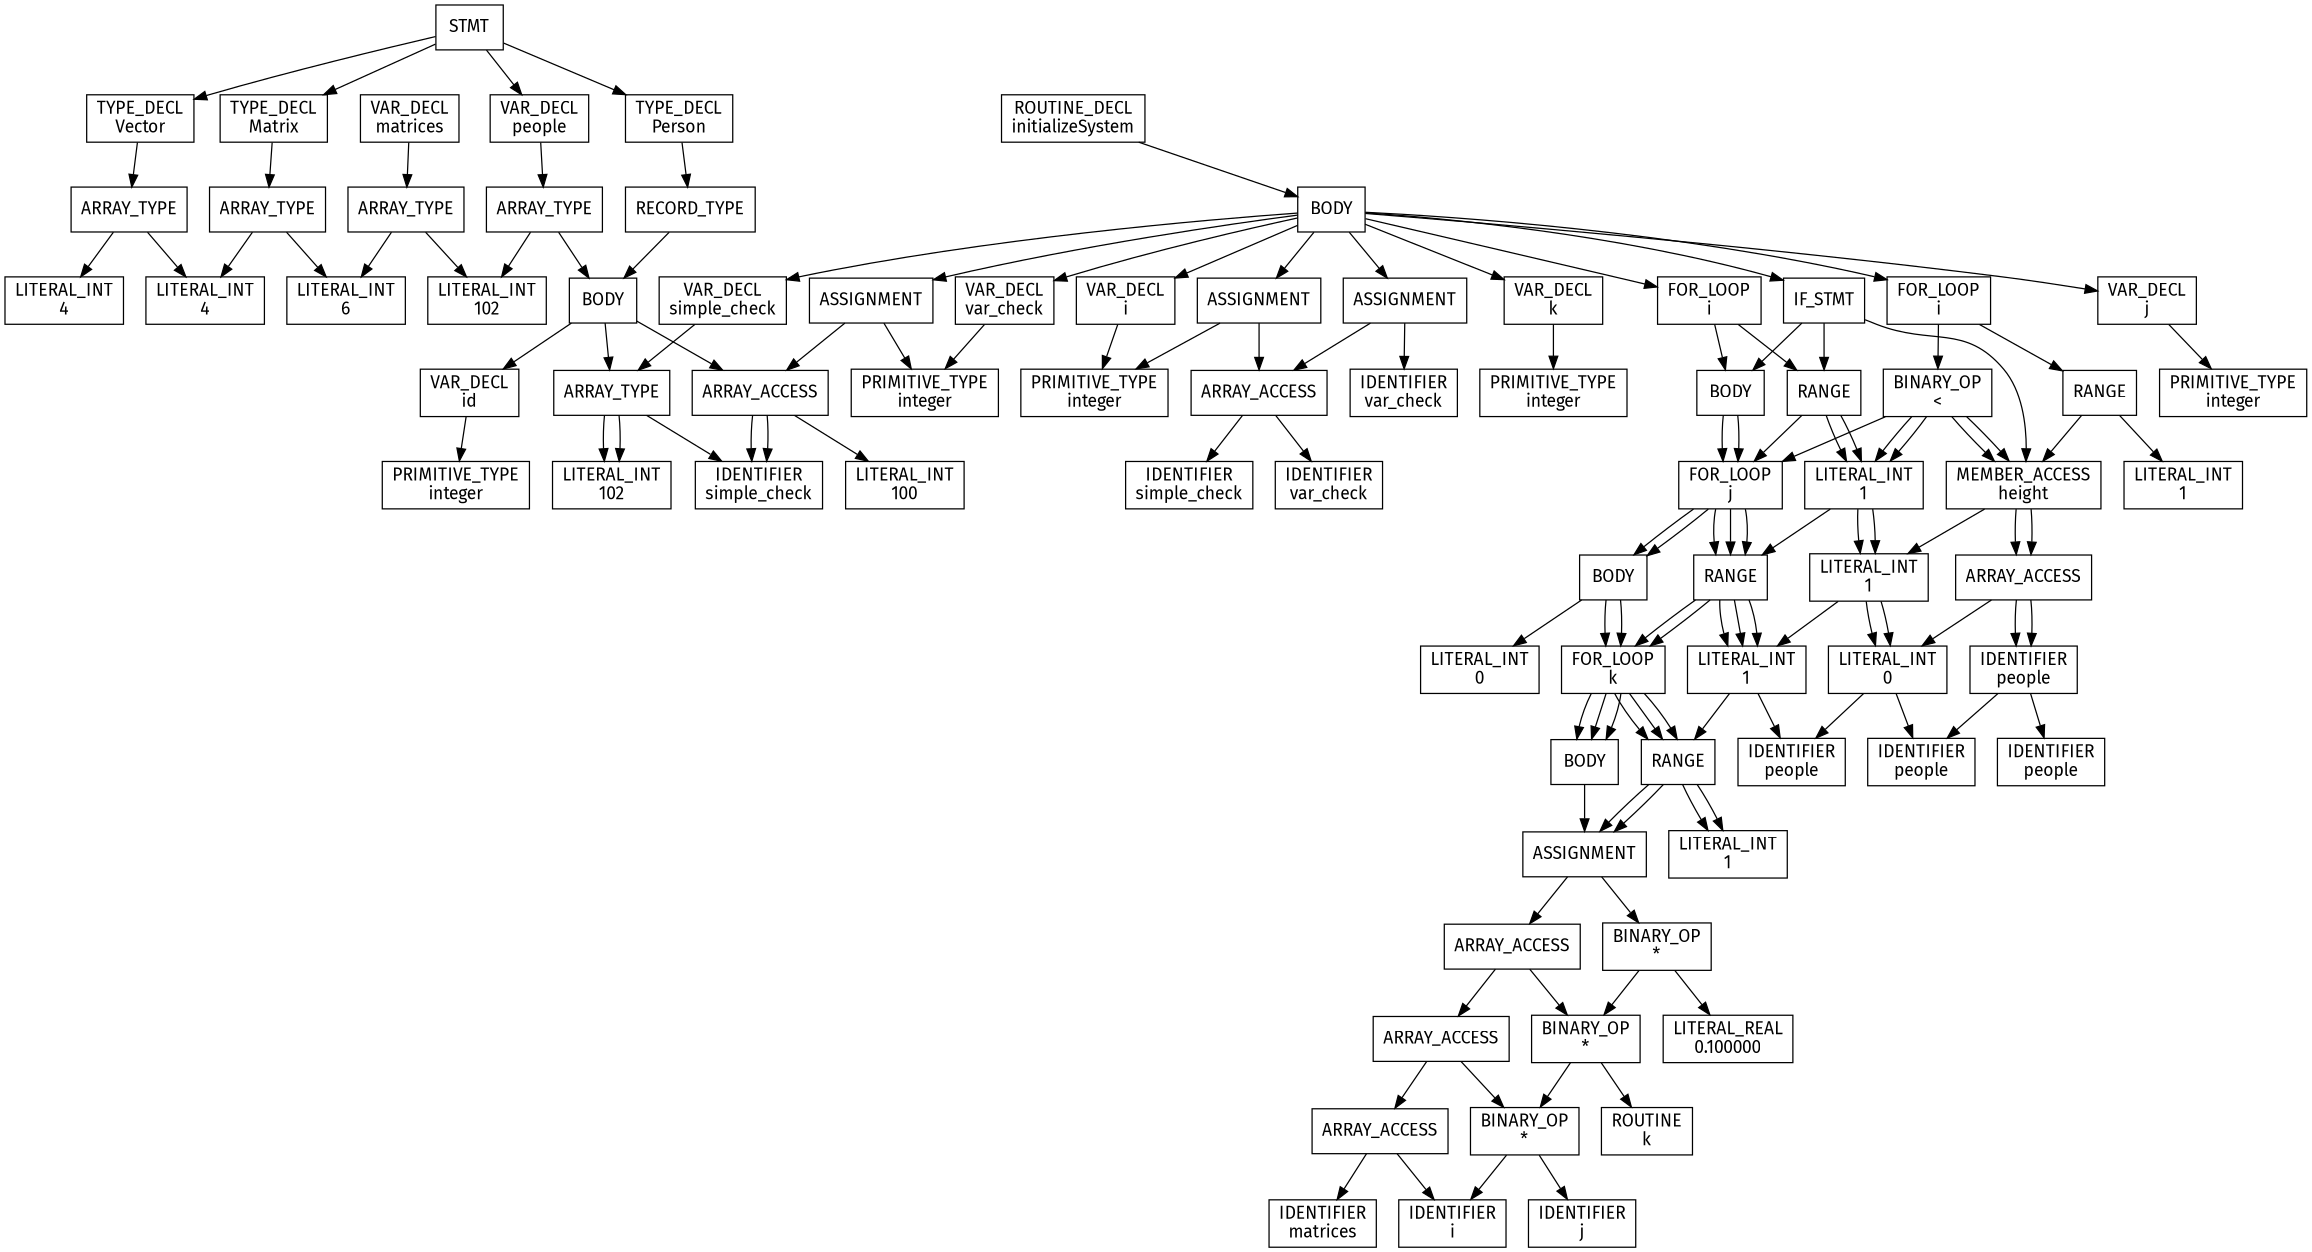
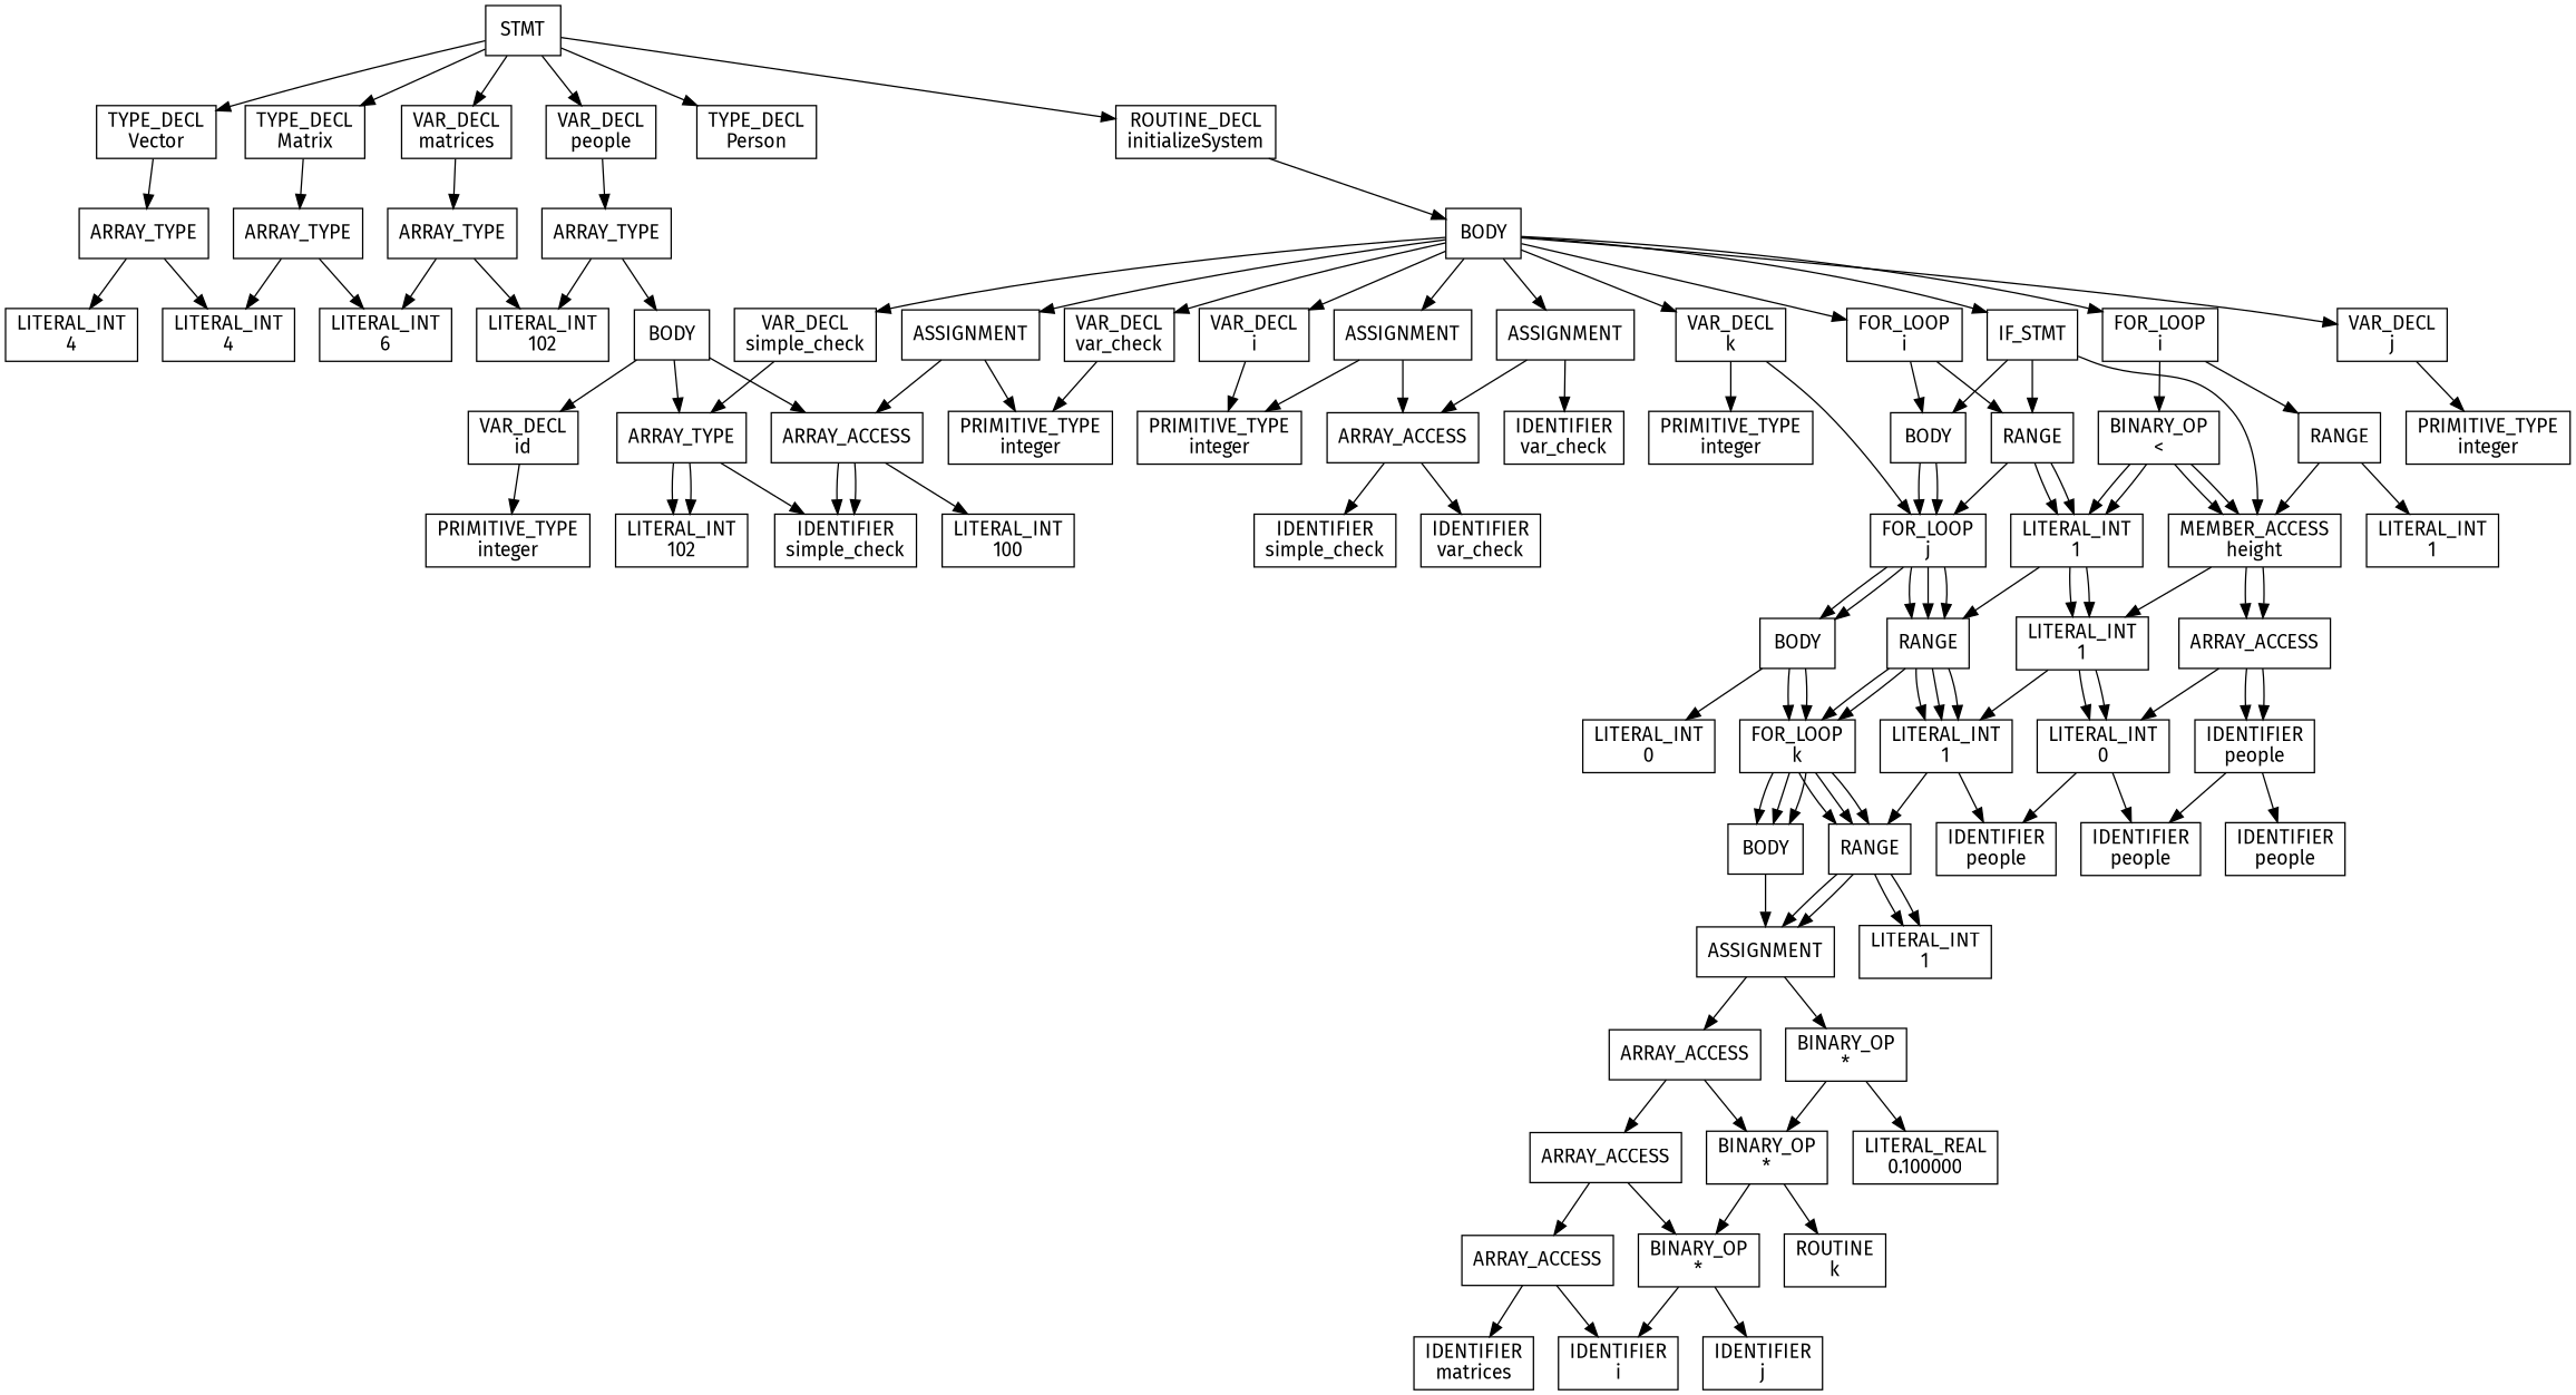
  digraph {
    fontname="Fira Sans"
    node [fontname="Fira Sans" shape=box]
    edge [fontname="Fira Sans"]
    n1 [label=STMT]
    n2 [label="TYPE_DECL\nVector"]
    n3 [label="TYPE_DECL\nMatrix"]
    n4 [label="VAR_DECL\nmatrices"]
    n5 [label="VAR_DECL\npeople"]
    n6 [label="TYPE_DECL\nPerson"]
    n7 [label="ROUTINE_DECL\ninitializeSystem"]
    n8 [label=ARRAY_TYPE]
    n9 [label=ARRAY_TYPE]
    n10 [label=ARRAY_TYPE]
    n11 [label=ARRAY_TYPE]
-   n12 [label=RECORD_TYPE]
    n13 [label=BODY]
    n14 [label="LITERAL_INT\n4"]
    n15 [label="LITERAL_INT\n4"]
    n16 [label="LITERAL_INT\n6"]
    n17 [label="LITERAL_INT\n102"]
    n18 [label=BODY]
    n19 [label="VAR_DECL\nid"]
    n20 [label=ARRAY_TYPE]
    n21 [label=ARRAY_ACCESS]
    n22 [label="PRIMITIVE_TYPE\ninteger"]
    n23 [label="LITERAL_INT\n102"]
    n24 [label="IDENTIFIER\nsimple_check"]
    n25 [label="LITERAL_INT\n100"]
    n26 [label="VAR_DECL\nsimple_check"]
    n27 [label=ASSIGNMENT]
    n28 [label="VAR_DECL\nvar_check"]
    n29 [label=ASSIGNMENT]
    n30 [label=ASSIGNMENT]
    n31 [label="VAR_DECL\ni"]
    n32 [label="VAR_DECL\nj"]
    n33 [label="VAR_DECL\nk"]
    n34 [label="FOR_LOOP\ni"]
    n35 [label=IF_STMT]
    n36 [label="FOR_LOOP\ni"]
    n37 [label="PRIMITIVE_TYPE\ninteger"]
    n38 [label="IDENTIFIER\nvar_check"]
    n39 [label=ARRAY_ACCESS]
    n40 [label="PRIMITIVE_TYPE\ninteger"]
    n41 [label="PRIMITIVE_TYPE\ninteger"]
    n42 [label="PRIMITIVE_TYPE\ninteger"]
    n43 [label=RANGE]
    n44 [label="BINARY_OP\n<"]
    n45 [label="MEMBER_ACCESS\nheight"]
    n46 [label=RANGE]
    n47 [label=BODY]
    n48 [label="IDENTIFIER\nsimple_check"]
    n49 [label="IDENTIFIER\nvar_check"]
    n50 [label="LITERAL_INT\n1"]
    n51 [label="LITERAL_INT\n1"]
    n52 [label="FOR_LOOP\nj"]
    n53 [label=ARRAY_ACCESS]
    n54 [label="LITERAL_INT\n1"]
    n55 [label="IDENTIFIER\npeople"]
    n56 [label="LITERAL_INT\n0"]
    n57 [label="LITERAL_INT\n1"]
    n58 [label=RANGE]
    n59 [label=BODY]
    n60 [label="IDENTIFIER\npeople"]
    n61 [label="IDENTIFIER\npeople"]
    n62 [label="IDENTIFIER\npeople"]
    n63 [label=RANGE]
    n64 [label="LITERAL_INT\n1"]
    n65 [label=ASSIGNMENT]
    n66 [label="FOR_LOOP\nk"]
    n67 [label=BODY]
    n68 [label=ARRAY_ACCESS]
    n69 [label="BINARY_OP\n*"]
    n70 [label=ARRAY_ACCESS]
    n71 [label="BINARY_OP\n*"]
    n72 [label="LITERAL_REAL\n0.100000"]
    n73 [label="LITERAL_INT\n0"]
    n74 [label=ARRAY_ACCESS]
    n75 [label="BINARY_OP\n*"]
    n76 [label="ROUTINE\nk"]
    n77 [label="IDENTIFIER\nmatrices"]
    n78 [label="IDENTIFIER\ni"]
    n79 [label="IDENTIFIER\nj"]
    n1 -> n2
    n1 -> n3
+   n1 -> n4
    n1 -> n5
    n1 -> n6
+   n1 -> n7
    n2 -> n8
    n3 -> n9
    n4 -> n10
    n5 -> n11
-   n6 -> n12
    n7 -> n13
    n8 -> n14
    n8 -> n15
    n9 -> n15
    n9 -> n16
    n10 -> n16
    n10 -> n17
    n11 -> n17
    n11 -> n18
-   n12 -> n18
    n13 -> n26
    n13 -> n27
    n13 -> n28
    n13 -> n29
    n13 -> n30
    n13 -> n31
    n13 -> n32
    n13 -> n33
    n13 -> n34
    n13 -> n35
    n13 -> n36
    n18 -> n19
    n18 -> n20
    n18 -> n21
    n19 -> n22
    n20 -> n23
    n20 -> n23
    n20 -> n24
    n21 -> n24
    n21 -> n24
    n21 -> n25
    n26 -> n20
    n27 -> n21
    n27 -> n37
    n28 -> n37
    n29 -> n38
    n29 -> n39
    n30 -> n39
    n30 -> n40
    n31 -> n40
    n32 -> n41
    n33 -> n42
    n34 -> n43
    n34 -> n44
    n35 -> n45
    n35 -> n46
    n35 -> n47
    n36 -> n46
    n36 -> n47
    n39 -> n48
    n39 -> n49
    n43 -> n45
    n43 -> n50
    n44 -> n45
    n44 -> n45
    n44 -> n51
    n44 -> n51
-   n44 -> n52
+   n33 -> n52
    n45 -> n53
    n45 -> n53
    n45 -> n54
    n46 -> n51
    n46 -> n51
    n46 -> n52
    n47 -> n52
    n47 -> n52
    n51 -> n54
    n51 -> n54
    n51 -> n58
    n52 -> n58
    n52 -> n58
    n52 -> n58
    n52 -> n59
    n52 -> n59
    n53 -> n55
    n53 -> n55
    n53 -> n56
    n54 -> n56
    n54 -> n56
    n54 -> n57
    n55 -> n60
    n55 -> n61
    n56 -> n61
    n56 -> n62
    n57 -> n62
    n57 -> n63
    n58 -> n57
    n58 -> n57
    n58 -> n57
    n58 -> n66
    n58 -> n66
    n59 -> n66
    n59 -> n66
    n59 -> n73
    n63 -> n64
    n63 -> n64
    n63 -> n65
    n63 -> n65
    n65 -> n68
    n65 -> n69
    n66 -> n63
    n66 -> n63
    n66 -> n63
    n66 -> n67
    n66 -> n67
    n66 -> n67
    n67 -> n65
    n68 -> n70
    n68 -> n71
    n69 -> n71
    n69 -> n72
    n70 -> n74
    n70 -> n75
    n71 -> n75
    n71 -> n76
    n74 -> n77
    n74 -> n78
    n75 -> n78
    n75 -> n79
  }
